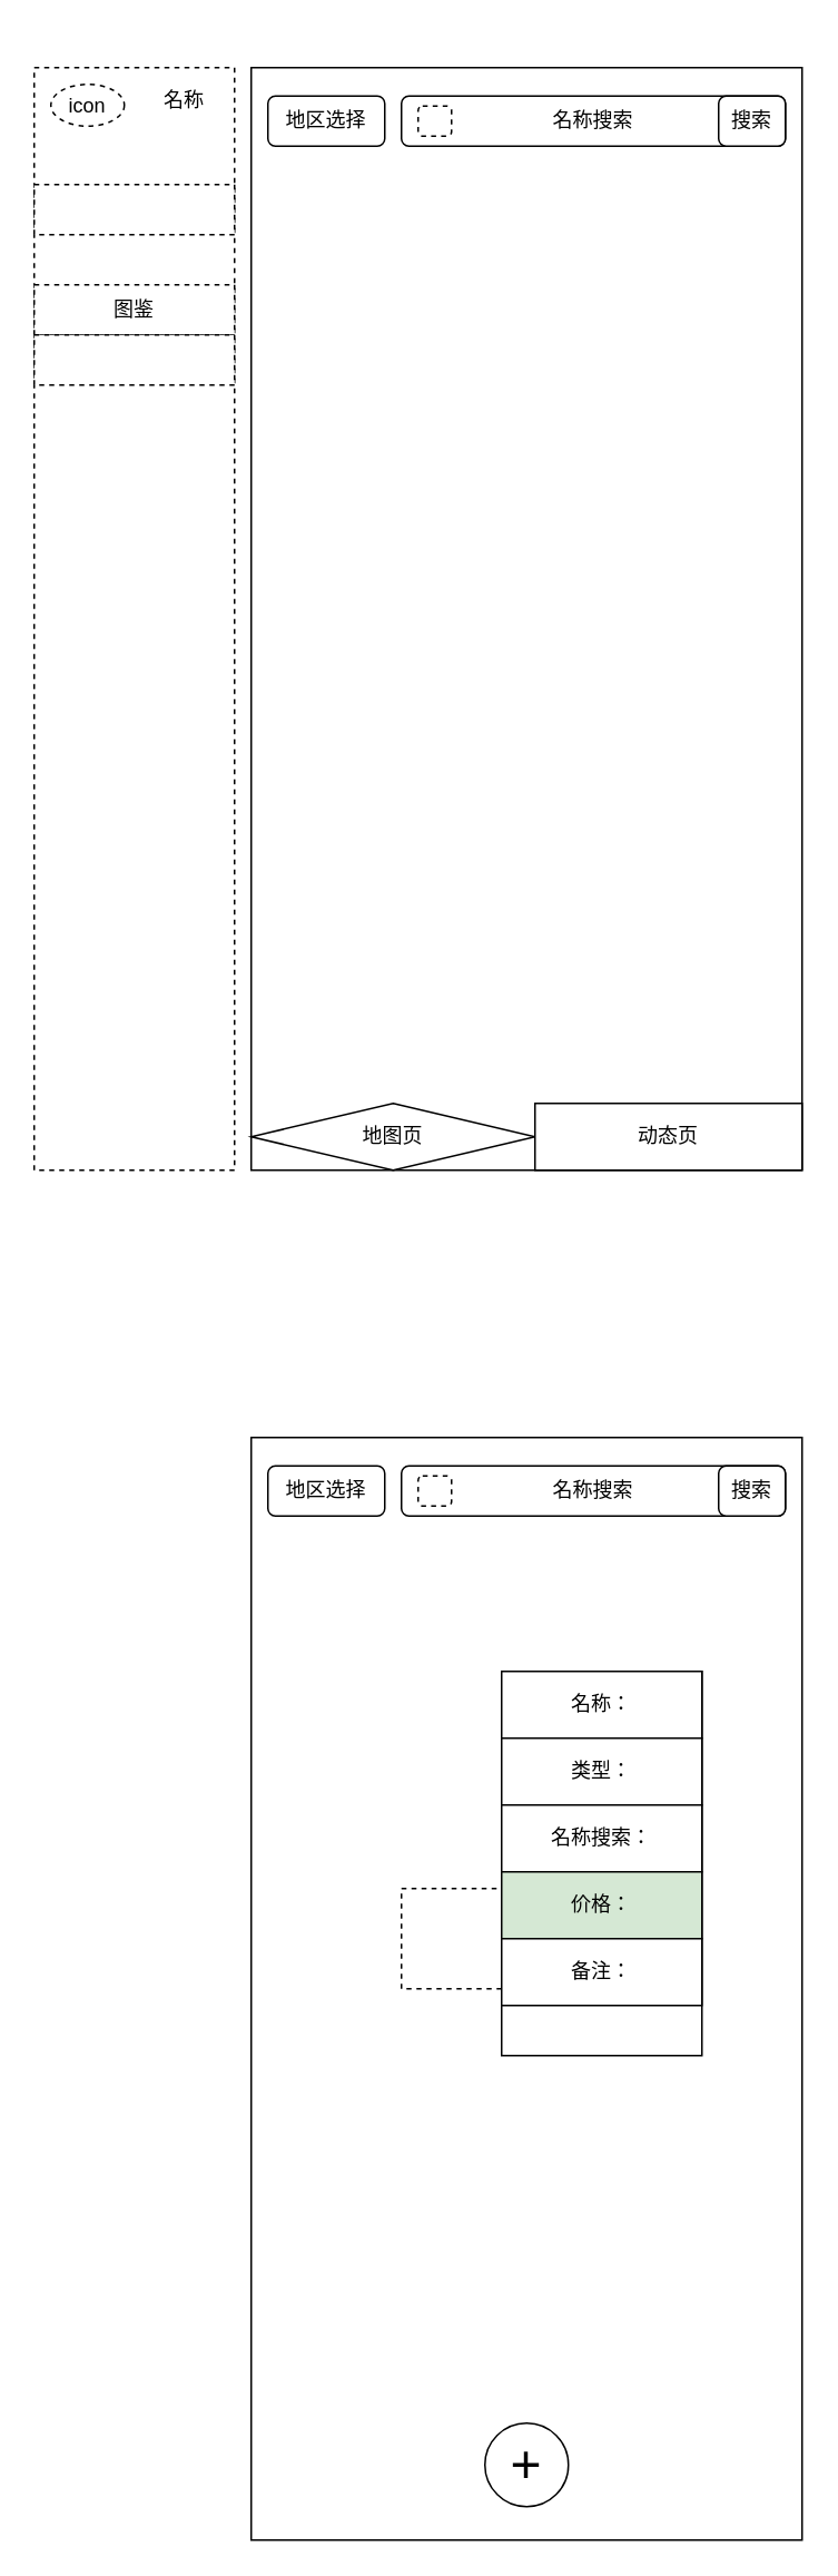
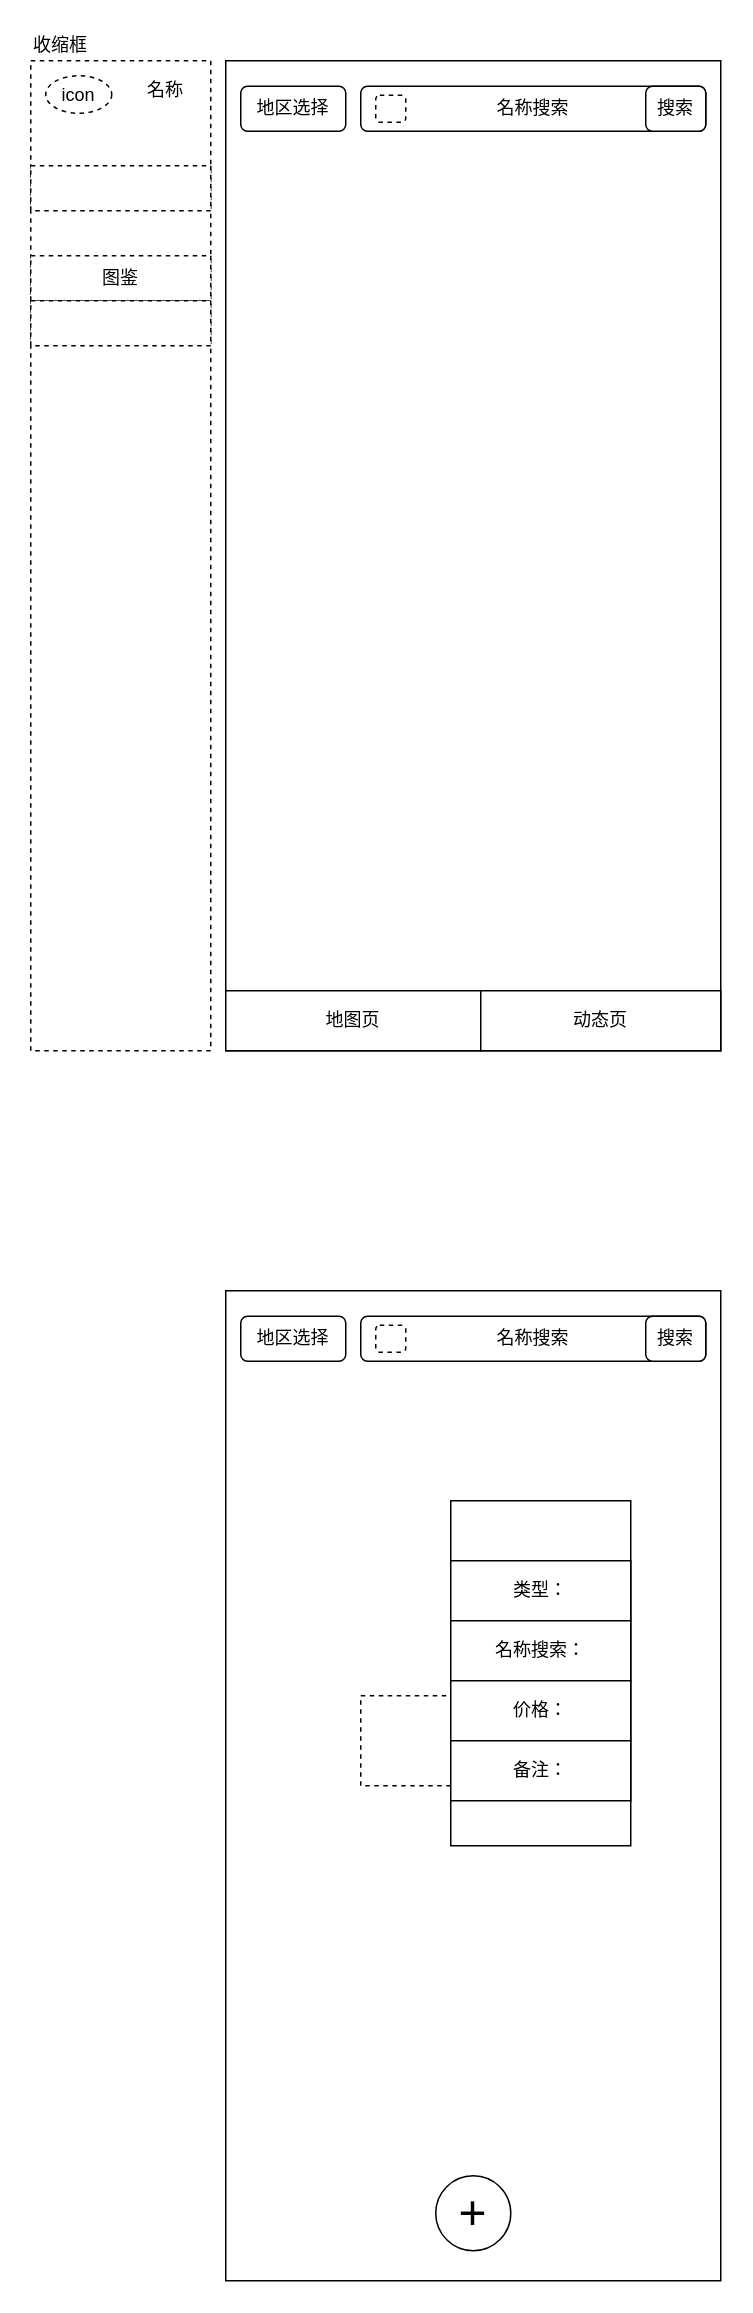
  <mxCell id="0" />
  <mxCell id="1" parent="0" />
  <mxCell id="2" value="" style="rounded=0;whiteSpace=wrap;html=1;dashed=1;" vertex="1" parent="1"><mxGeometry x="20" y="40" width="120" height="660" as="geometry" /></mxCell>
  <mxCell id="3" value="" style="rounded=0;whiteSpace=wrap;html=1;" vertex="1" parent="1"><mxGeometry x="150" y="40" width="330" height="660" as="geometry" /></mxCell>
  <mxCell id="4" value="名称搜索" style="rounded=1;whiteSpace=wrap;html=1;" vertex="1" parent="1"><mxGeometry x="240" y="57" width="230" height="30" as="geometry" /></mxCell>
- <mxCell id="5" value="地图页" style="rhombus;whiteSpace=wrap;html=1;" vertex="1" parent="1"><mxGeometry x="150" y="660" width="170" height="40" as="geometry" /></mxCell>
+ <mxCell id="5" value="地图页" style="rounded=0;whiteSpace=wrap;html=1;" vertex="1" parent="1"><mxGeometry x="150" y="660" width="170" height="40" as="geometry" /></mxCell>
  <mxCell id="6" value="动态页" style="rounded=0;whiteSpace=wrap;html=1;" vertex="1" parent="1"><mxGeometry x="320" y="660" width="160" height="40" as="geometry" /></mxCell>
  <mxCell id="7" value="icon" style="ellipse;whiteSpace=wrap;html=1;aspect=fixed;dashed=1;" vertex="1" parent="1"><mxGeometry x="30" y="50" width="44" height="25" as="geometry" /></mxCell>
  <mxCell id="8" value="" style="rounded=0;whiteSpace=wrap;html=1;dashed=1;" vertex="1" parent="1"><mxGeometry x="20" y="110" width="120" height="30" as="geometry" /></mxCell>
  <mxCell id="9" value="名称" style="text;html=1;align=center;verticalAlign=middle;whiteSpace=wrap;rounded=0;" vertex="1" parent="1"><mxGeometry x="90" y="50" width="40" height="20" as="geometry" /></mxCell>
  <mxCell id="10" value="图鉴" style="rounded=0;whiteSpace=wrap;html=1;dashed=1;" vertex="1" parent="1"><mxGeometry x="20" y="170" width="120" height="30" as="geometry" /></mxCell>
  <mxCell id="11" value="" style="rounded=0;whiteSpace=wrap;html=1;dashed=1;" vertex="1" parent="1"><mxGeometry x="20" y="200" width="120" height="30" as="geometry" /></mxCell>
+ <mxCell id="12" value="收缩框" style="text;html=1;align=center;verticalAlign=middle;whiteSpace=wrap;rounded=0;" vertex="1" parent="1"><mxGeometry x="20" y="20" width="40" height="20" as="geometry" /></mxCell>
  <mxCell id="13" value="地区选择" style="rounded=1;whiteSpace=wrap;html=1;" vertex="1" parent="1"><mxGeometry x="160" y="57" width="70" height="30" as="geometry" /></mxCell>
  <mxCell id="14" value="" style="rounded=1;whiteSpace=wrap;html=1;dashed=1;" vertex="1" parent="1"><mxGeometry x="250" y="63" width="20" height="18" as="geometry" /></mxCell>
  <mxCell id="15" value="搜索" style="rounded=1;whiteSpace=wrap;html=1;" vertex="1" parent="1"><mxGeometry x="430" y="57" width="40" height="30" as="geometry" /></mxCell>
  <mxCell id="16" value="" style="rounded=0;whiteSpace=wrap;html=1;" vertex="1" parent="1"><mxGeometry x="150" y="860" width="330" height="660" as="geometry" /></mxCell>
  <mxCell id="17" value="名称搜索" style="rounded=1;whiteSpace=wrap;html=1;" vertex="1" parent="1"><mxGeometry x="240" y="877" width="230" height="30" as="geometry" /></mxCell>
  <mxCell id="18" value="地区选择" style="rounded=1;whiteSpace=wrap;html=1;" vertex="1" parent="1"><mxGeometry x="160" y="877" width="70" height="30" as="geometry" /></mxCell>
  <mxCell id="19" value="" style="rounded=1;whiteSpace=wrap;html=1;dashed=1;" vertex="1" parent="1"><mxGeometry x="250" y="883" width="20" height="18" as="geometry" /></mxCell>
  <mxCell id="20" value="搜索" style="rounded=1;whiteSpace=wrap;html=1;" vertex="1" parent="1"><mxGeometry x="430" y="877" width="40" height="30" as="geometry" /></mxCell>
  <mxCell id="21" value="&lt;font style=&quot;font-size: 32px;&quot;&gt;+&lt;/font&gt;" style="ellipse;whiteSpace=wrap;html=1;aspect=fixed;" vertex="1" parent="1"><mxGeometry x="290" y="1450" width="50" height="50" as="geometry" /></mxCell>
  <mxCell id="22" value="" style="rounded=0;whiteSpace=wrap;html=1;dashed=1;" vertex="1" parent="1"><mxGeometry x="240" y="1130" width="120" height="60" as="geometry" /></mxCell>
  <mxCell id="23" value="" style="rounded=0;whiteSpace=wrap;html=1;" vertex="1" parent="1"><mxGeometry x="300" y="1000" width="120" height="230" as="geometry" /></mxCell>
- <mxCell id="24" value="名称：" style="rounded=0;whiteSpace=wrap;html=1;" vertex="1" parent="1"><mxGeometry x="300" y="1000" width="120" height="40" as="geometry" /></mxCell>
  <mxCell id="25" value="类型：" style="rounded=0;whiteSpace=wrap;html=1;" vertex="1" parent="1"><mxGeometry x="300" y="1040" width="120" height="40" as="geometry" /></mxCell>
  <mxCell id="26" value="名称搜索：" style="rounded=0;whiteSpace=wrap;html=1;" vertex="1" parent="1"><mxGeometry x="300" y="1080" width="120" height="40" as="geometry" /></mxCell>
- <mxCell id="27" value="价格：" style="rounded=0;whiteSpace=wrap;html=1;fillColor=#d5e8d4;" vertex="1" parent="1"><mxGeometry x="300" y="1120" width="120" height="40" as="geometry" /></mxCell>
+ <mxCell id="27" value="价格：" style="rounded=0;whiteSpace=wrap;html=1;" vertex="1" parent="1"><mxGeometry x="300" y="1120" width="120" height="40" as="geometry" /></mxCell>
  <mxCell id="28" value="备注：" style="rounded=0;whiteSpace=wrap;html=1;" vertex="1" parent="1"><mxGeometry x="300" y="1160" width="120" height="40" as="geometry" /></mxCell>
